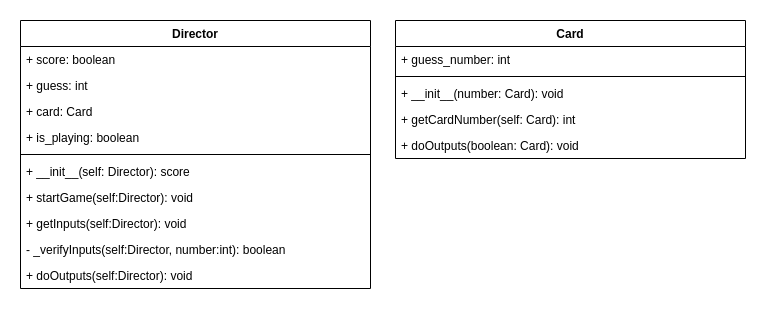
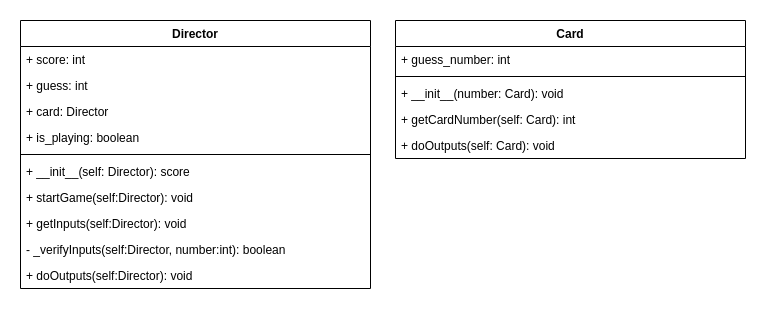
  <mxCell id="0" />
  <mxCell id="1" parent="0" />
  <mxCell id="2" value="Director" style="swimlane;fontStyle=1;align=center;verticalAlign=top;childLayout=stackLayout;horizontal=1;startSize=26;horizontalStack=0;resizeParent=1;resizeParentMax=0;resizeLast=0;collapsible=1;marginBottom=0;" vertex="1" parent="1"><mxGeometry x="20" y="20" width="350" height="268" as="geometry" /></mxCell>
- <mxCell id="3" value="+ score: boolean" style="text;strokeColor=none;fillColor=none;align=left;verticalAlign=top;spacingLeft=4;spacingRight=4;overflow=hidden;rotatable=0;points=[[0,0.5],[1,0.5]];portConstraint=eastwest;" vertex="1" parent="2"><mxGeometry y="26" width="350" height="26" as="geometry" /></mxCell>
+ <mxCell id="3" value="+ score: int" style="text;strokeColor=none;fillColor=none;align=left;verticalAlign=top;spacingLeft=4;spacingRight=4;overflow=hidden;rotatable=0;points=[[0,0.5],[1,0.5]];portConstraint=eastwest;" vertex="1" parent="2"><mxGeometry y="26" width="350" height="26" as="geometry" /></mxCell>
  <mxCell id="4" value="+ guess: int" style="text;strokeColor=none;fillColor=none;align=left;verticalAlign=top;spacingLeft=4;spacingRight=4;overflow=hidden;rotatable=0;points=[[0,0.5],[1,0.5]];portConstraint=eastwest;" vertex="1" parent="2"><mxGeometry y="52" width="350" height="26" as="geometry" /></mxCell>
- <mxCell id="5" value="+ card: Card" style="text;strokeColor=none;fillColor=none;align=left;verticalAlign=top;spacingLeft=4;spacingRight=4;overflow=hidden;rotatable=0;points=[[0,0.5],[1,0.5]];portConstraint=eastwest;" vertex="1" parent="2"><mxGeometry y="78" width="350" height="26" as="geometry" /></mxCell>
+ <mxCell id="5" value="+ card: Director" style="text;strokeColor=none;fillColor=none;align=left;verticalAlign=top;spacingLeft=4;spacingRight=4;overflow=hidden;rotatable=0;points=[[0,0.5],[1,0.5]];portConstraint=eastwest;" vertex="1" parent="2"><mxGeometry y="78" width="350" height="26" as="geometry" /></mxCell>
  <mxCell id="6" value="+ is_playing: boolean" style="text;strokeColor=none;fillColor=none;align=left;verticalAlign=top;spacingLeft=4;spacingRight=4;overflow=hidden;rotatable=0;points=[[0,0.5],[1,0.5]];portConstraint=eastwest;" vertex="1" parent="2"><mxGeometry y="104" width="350" height="26" as="geometry" /></mxCell>
  <mxCell id="7" value="" style="line;strokeWidth=1;fillColor=none;align=left;verticalAlign=middle;spacingTop=-1;spacingLeft=3;spacingRight=3;rotatable=0;labelPosition=right;points=[];portConstraint=eastwest;" vertex="1" parent="2"><mxGeometry y="130" width="350" height="8" as="geometry" /></mxCell>
  <mxCell id="8" value="+ __init__(self: Director): score" style="text;strokeColor=none;fillColor=none;align=left;verticalAlign=top;spacingLeft=4;spacingRight=4;overflow=hidden;rotatable=0;points=[[0,0.5],[1,0.5]];portConstraint=eastwest;" vertex="1" parent="2"><mxGeometry y="138" width="350" height="26" as="geometry" /></mxCell>
  <mxCell id="9" value="+ startGame(self:Director): void" style="text;strokeColor=none;fillColor=none;align=left;verticalAlign=top;spacingLeft=4;spacingRight=4;overflow=hidden;rotatable=0;points=[[0,0.5],[1,0.5]];portConstraint=eastwest;" vertex="1" parent="2"><mxGeometry y="164" width="350" height="26" as="geometry" /></mxCell>
  <mxCell id="10" value="+ getInputs(self:Director): void" style="text;strokeColor=none;fillColor=none;align=left;verticalAlign=top;spacingLeft=4;spacingRight=4;overflow=hidden;rotatable=0;points=[[0,0.5],[1,0.5]];portConstraint=eastwest;" vertex="1" parent="2"><mxGeometry y="190" width="350" height="26" as="geometry" /></mxCell>
  <mxCell id="11" value="- _verifyInputs(self:Director, number:int): boolean" style="text;strokeColor=none;fillColor=none;align=left;verticalAlign=top;spacingLeft=4;spacingRight=4;overflow=hidden;rotatable=0;points=[[0,0.5],[1,0.5]];portConstraint=eastwest;" vertex="1" parent="2"><mxGeometry y="216" width="350" height="26" as="geometry" /></mxCell>
  <mxCell id="12" value="+ doOutputs(self:Director): void" style="text;strokeColor=none;fillColor=none;align=left;verticalAlign=top;spacingLeft=4;spacingRight=4;overflow=hidden;rotatable=0;points=[[0,0.5],[1,0.5]];portConstraint=eastwest;" vertex="1" parent="2"><mxGeometry y="242" width="350" height="26" as="geometry" /></mxCell>
  <mxCell id="13" value="Card" style="swimlane;fontStyle=1;align=center;verticalAlign=top;childLayout=stackLayout;horizontal=1;startSize=26;horizontalStack=0;resizeParent=1;resizeParentMax=0;resizeLast=0;collapsible=1;marginBottom=0;" vertex="1" parent="1"><mxGeometry x="395" y="20" width="350" height="138" as="geometry" /></mxCell>
  <mxCell id="14" value="+ guess_number: int" style="text;strokeColor=none;fillColor=none;align=left;verticalAlign=top;spacingLeft=4;spacingRight=4;overflow=hidden;rotatable=0;points=[[0,0.5],[1,0.5]];portConstraint=eastwest;" vertex="1" parent="13"><mxGeometry y="26" width="350" height="26" as="geometry" /></mxCell>
  <mxCell id="15" value="" style="line;strokeWidth=1;fillColor=none;align=left;verticalAlign=middle;spacingTop=-1;spacingLeft=3;spacingRight=3;rotatable=0;labelPosition=right;points=[];portConstraint=eastwest;" vertex="1" parent="13"><mxGeometry y="52" width="350" height="8" as="geometry" /></mxCell>
  <mxCell id="16" value="+ __init__(number: Card): void" style="text;strokeColor=none;fillColor=none;align=left;verticalAlign=top;spacingLeft=4;spacingRight=4;overflow=hidden;rotatable=0;points=[[0,0.5],[1,0.5]];portConstraint=eastwest;" vertex="1" parent="13"><mxGeometry y="60" width="350" height="26" as="geometry" /></mxCell>
  <mxCell id="17" value="+ getCardNumber(self: Card): int" style="text;strokeColor=none;fillColor=none;align=left;verticalAlign=top;spacingLeft=4;spacingRight=4;overflow=hidden;rotatable=0;points=[[0,0.5],[1,0.5]];portConstraint=eastwest;" vertex="1" parent="13"><mxGeometry y="86" width="350" height="26" as="geometry" /></mxCell>
- <mxCell id="18" value="+ doOutputs(boolean: Card): void" style="text;strokeColor=none;fillColor=none;align=left;verticalAlign=top;spacingLeft=4;spacingRight=4;overflow=hidden;rotatable=0;points=[[0,0.5],[1,0.5]];portConstraint=eastwest;" vertex="1" parent="13"><mxGeometry y="112" width="350" height="26" as="geometry" /></mxCell>
+ <mxCell id="18" value="+ doOutputs(self: Card): void" style="text;strokeColor=none;fillColor=none;align=left;verticalAlign=top;spacingLeft=4;spacingRight=4;overflow=hidden;rotatable=0;points=[[0,0.5],[1,0.5]];portConstraint=eastwest;" vertex="1" parent="13"><mxGeometry y="112" width="350" height="26" as="geometry" /></mxCell>
